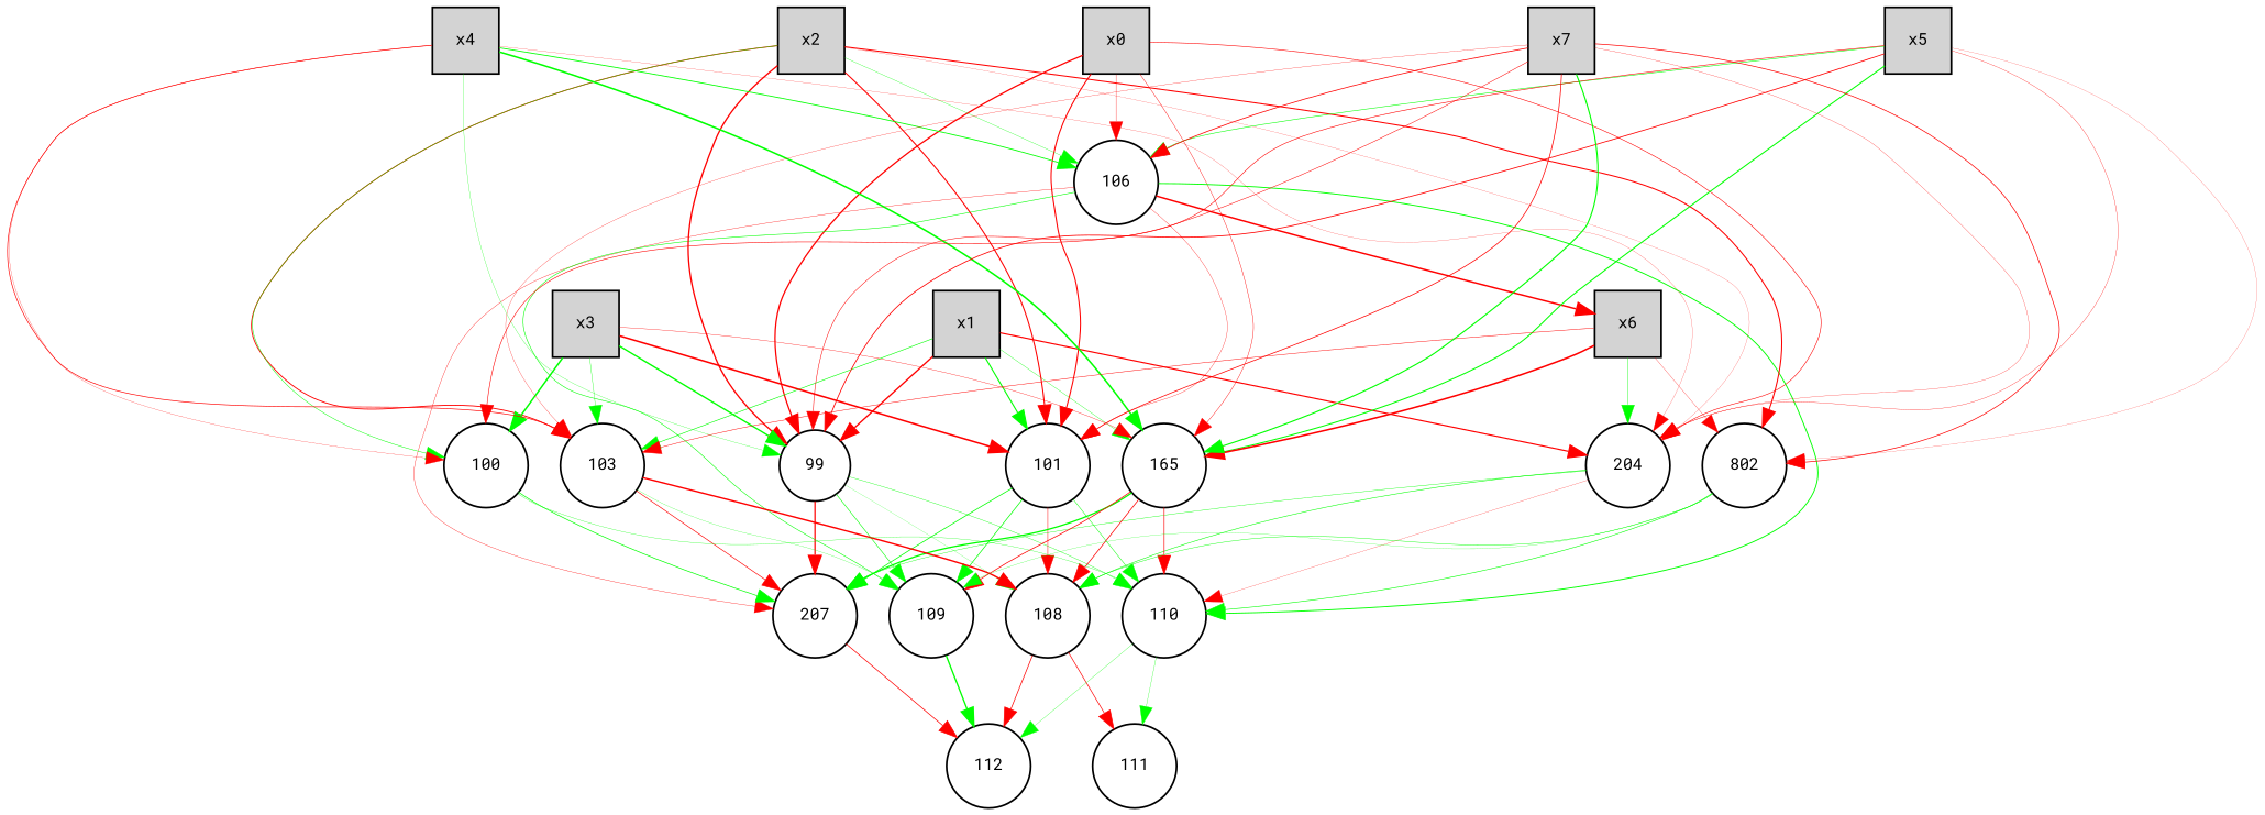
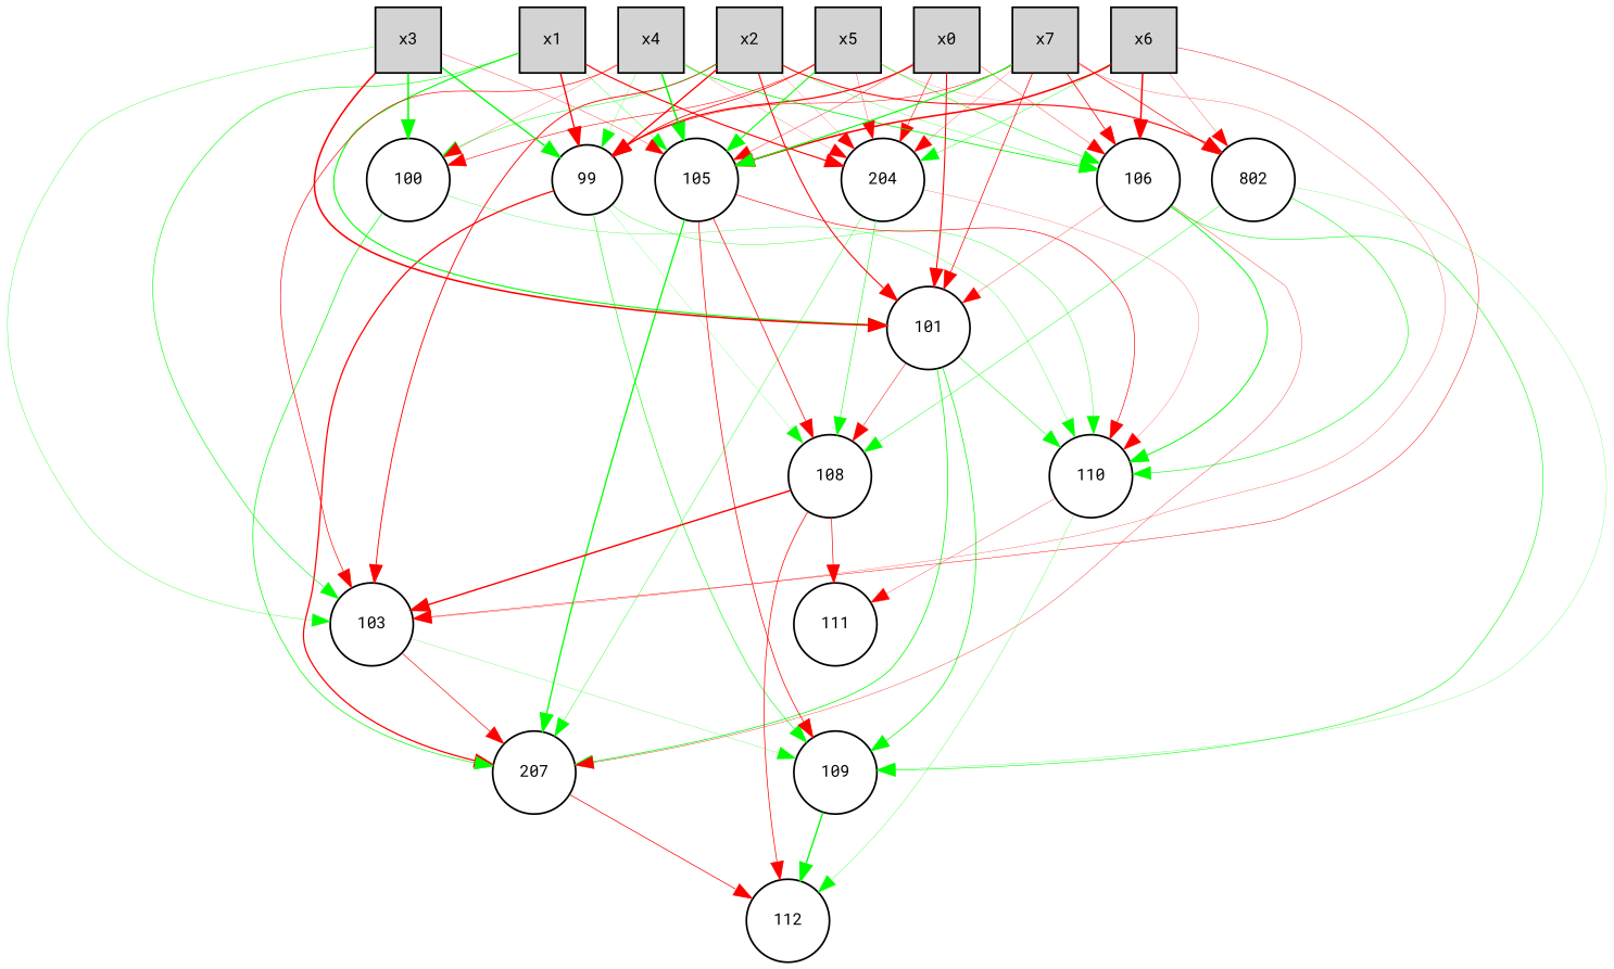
  digraph {
    fontname="Roboto Mono"
    node [fillcolor=white fontname="Roboto Mono" fontsize=9 shape=circle style=filled]
    edge [color=red fontname="Roboto Mono" penwidth=0.9 style=solid]
    x0 [fillcolor=lightgray height=0.5 shape=box width=0.5]
    99 [height=0.1 width=0.1]
    101 [height=0.1 width=0.1]
    n4 [height=0.1 label=204 width=0.1]
-   105 [height=0.1 width=0.1 label=165]
+   105 [height=0.1 width=0.1]
    106 [height=0.1 width=0.1]
    n7 [height=0.1 label=207 width=0.1]
    108 [height=0.1 width=0.1]
    109 [height=0.1 width=0.1]
    110 [height=0.1 width=0.1]
    x1 [fillcolor=lightgray height=0.5 shape=box width=0.5]
    103 [height=0.1 width=0.1]
    x2 [fillcolor=lightgray height=0.5 shape=box width=0.5]
    100 [height=0.1 width=0.1]
    n15 [height=0.1 label=802 width=0.1]
    x3 [fillcolor=lightgray height=0.5 shape=box width=0.5]
    x4 [fillcolor=lightgray height=0.5 shape=box width=0.5]
    x5 [fillcolor=lightgray height=0.5 shape=box width=0.5]
    x6 [fillcolor=lightgray height=0.5 shape=box width=0.5]
    x7 [fillcolor=lightgray height=0.5 shape=box width=0.5]
    112 [height=0.1 width=0.1]
    111 [height=0.1 width=0.1]
    x0 -> 99 [penwidth=0.7353634322421491]
    x0 -> 101 [penwidth=0.6155881480572425]
    x0 -> n4 [penwidth=0.3293481006954374]
    x0 -> 105 [penwidth=0.23685702503269865]
    x0 -> 106 [penwidth=0.1923035848416194]
    99 -> n7 [penwidth=0.7198028520783378]
    99 -> 108 [color=green penwidth=0.10927217909003449]
    99 -> 109 [color=green penwidth=0.33012330757156116]
    99 -> 110 [color=green penwidth=0.21494020561548322]
    101 -> n7 [color=green penwidth=0.4302724528853423]
    101 -> 108 [penwidth=0.27261287330287076]
    101 -> 109 [color=green penwidth=0.4075504633410161]
    101 -> 110 [color=green penwidth=0.27897334786207484]
    n4 -> n7 [color=green penwidth=0.2194215765316448]
    n4 -> 108 [color=green penwidth=0.313907068525053]
    n4 -> 110 [penwidth=0.13054741618266835]
    105 -> n7 [color=green penwidth=0.7417743896186441]
    105 -> 108 [penwidth=0.4235019729342365]
    105 -> 109 [penwidth=0.42257839568584576]
    105 -> 110 [penwidth=0.37146522284857997]
    106 -> 101 [penwidth=0.17898186883671424]
    106 -> n7 [penwidth=0.19603247631212503]
    106 -> 109 [color=green penwidth=0.3197321907125794]
    106 -> 110 [color=green penwidth=0.5340951335605687]
    n7 -> 112 [penwidth=0.41403778776827793]
    108 -> 112 [penwidth=0.4154557366493917]
    108 -> 111 [penwidth=0.3909136205555015]
    109 -> 112 [color=green penwidth=0.7694855818906197]
    110 -> 112 [color=green penwidth=0.16192409320007323]
-   110 -> 111 [color=green penwidth=0.16828764553633307]
+   110 -> 111 [penwidth=0.16828764553633307]
    x1 -> 99 [penwidth=0.7817115790957689]
    x1 -> 101 [color=green penwidth=0.6348228053776747]
    x1 -> n4 [penwidth=0.6769752304755873]
    x1 -> 105 [color=green penwidth=0.1925995649629115]
    x1 -> 103 [color=green penwidth=0.34519664124359056]
    103 -> n7 [penwidth=0.36479978696933246]
-   103 -> 108 [penwidth=0.8176675925367031]
+   108 -> 103 [penwidth=0.8176675925367031]
    103 -> 109 [color=green penwidth=0.13963423314150084]
    x2 -> 99 [penwidth=0.7676502342328991]
    x2 -> 101 [penwidth=0.6170433392105532]
    x2 -> n4 [penwidth=0.10543502206659544]
    x2 -> 106 [color=green penwidth=0.17801705705669185]
    x2 -> 103 [penwidth=0.5188887188151824]
    x2 -> 100 [color=green penwidth=0.2744759560764275]
    x2 -> n15 [penwidth=0.6062470388252924]
    100 -> n7 [color=green penwidth=0.4030176119630531]
    100 -> 110 [color=green penwidth=0.17131888948361676]
    n15 -> 108 [color=green penwidth=0.24375977382073463]
    n15 -> 109 [color=green penwidth=0.1319100804627668]
    n15 -> 110 [color=green penwidth=0.33081284476029366]
    x3 -> 99 [color=green penwidth=0.7941043948773095]
    x3 -> 101
    x3 -> 105 [penwidth=0.1967597197265215]
    x3 -> 103 [color=green penwidth=0.19185416935556213]
    x3 -> 100 [color=green penwidth=0.8628512040003427]
    x4 -> 99 [color=green penwidth=0.15225489872623993]
    x4 -> n4 [penwidth=0.11645207357436602]
    x4 -> 105 [color=green]
    x4 -> 106 [color=green penwidth=0.48575375156540745]
    x4 -> 103 [penwidth=0.382790730558765]
    x4 -> 100 [penwidth=0.13352175609120012]
    x5 -> 99 [penwidth=0.4670114370589471]
    x5 -> n4 [penwidth=0.17451855266140023]
    x5 -> 105 [color=green penwidth=0.5979390231652271]
    x5 -> 106 [color=green penwidth=0.31601491809319776]
    x5 -> 100 [penwidth=0.32887751098286344]
    x5 -> n15 [penwidth=0.10266425731453817]
    x6 -> n4 [color=green penwidth=0.23432938926853306]
    x6 -> 105
-   106 -> x6 [penwidth=0.8603091865062372]
+   x6 -> 106 [penwidth=0.8603091865062372]
    x6 -> 103 [penwidth=0.2646273254304262]
    x6 -> n15 [penwidth=0.15361812098454902]
    x7 -> 99 [penwidth=0.29368046562430616]
    x7 -> 101 [penwidth=0.42366194196169293]
    x7 -> n4 [penwidth=0.14725535774722448]
    x7 -> 105 [color=green penwidth=0.6456067396164347]
    x7 -> 106 [penwidth=0.44164324574693214]
    x7 -> 103 [penwidth=0.15525491107785633]
    x7 -> n15 [penwidth=0.40434940944090236]
  }
